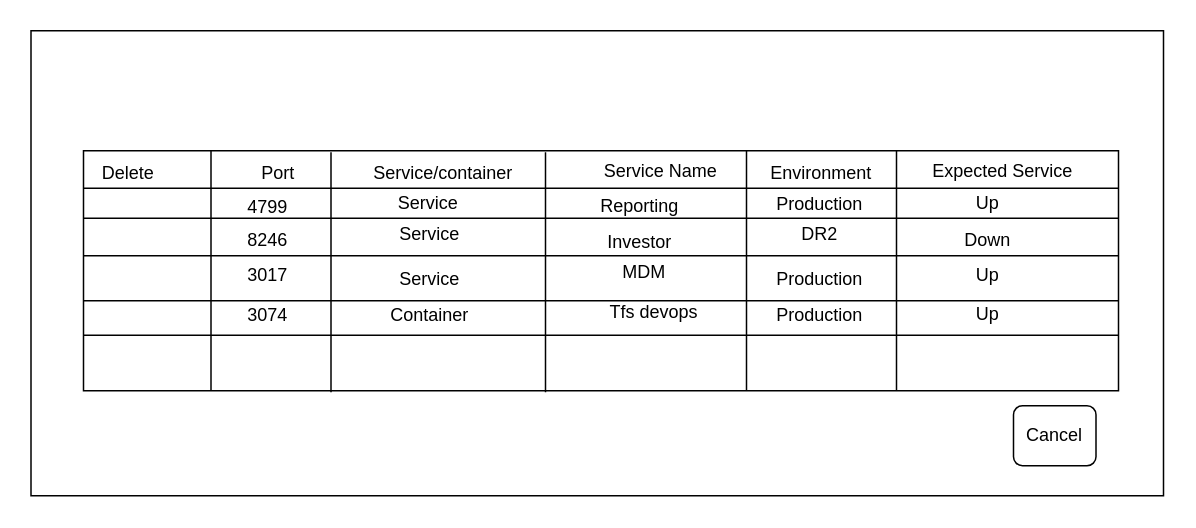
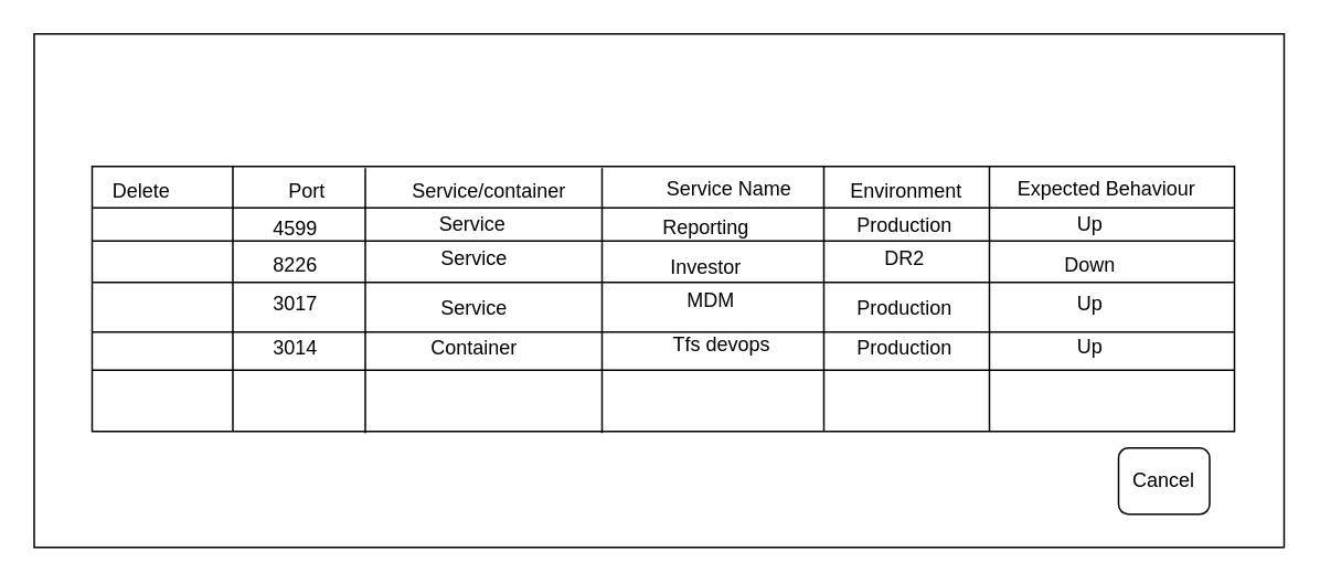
  <mxCell id="0" />
  <mxCell id="1" parent="0" />
  <mxCell id="2" value="" style="rounded=0;whiteSpace=wrap;html=1;" vertex="1" parent="1"><mxGeometry x="20" y="20" width="755" height="310" as="geometry" /></mxCell>
  <mxCell id="3" value="" style="rounded=0;whiteSpace=wrap;html=1;" vertex="1" parent="1"><mxGeometry x="55" y="100" width="690" height="160" as="geometry" /></mxCell>
  <mxCell id="4" value="Cancel" style="rounded=1;whiteSpace=wrap;html=1;" vertex="1" parent="1"><mxGeometry x="675" y="270" width="55" height="40" as="geometry" /></mxCell>
  <mxCell id="5" value="" style="line;strokeWidth=1;html=1;perimeter=backbonePerimeter;points=[];outlineConnect=0;" vertex="1" parent="1"><mxGeometry x="55" y="120" width="690" height="10" as="geometry" /></mxCell>
- <mxCell id="6" value="Expected Service" style="text;html=1;strokeColor=none;fillColor=none;align=center;verticalAlign=middle;whiteSpace=wrap;rounded=0;" vertex="1" parent="1"><mxGeometry x="603" y="104" width="130" height="20" as="geometry" /></mxCell>
+ <mxCell id="6" value="Expected Behaviour" style="text;html=1;strokeColor=none;fillColor=none;align=center;verticalAlign=middle;whiteSpace=wrap;rounded=0;" vertex="1" parent="1"><mxGeometry x="603" y="104" width="130" height="20" as="geometry" /></mxCell>
  <mxCell id="7" value="Environment" style="text;html=1;strokeColor=none;fillColor=none;align=center;verticalAlign=middle;whiteSpace=wrap;rounded=0;" vertex="1" parent="1"><mxGeometry x="517" y="100" width="60" height="30" as="geometry" /></mxCell>
  <mxCell id="8" value="Service Name" style="text;html=1;strokeColor=none;fillColor=none;align=center;verticalAlign=middle;whiteSpace=wrap;rounded=0;" vertex="1" parent="1"><mxGeometry x="385" y="104" width="110" height="20" as="geometry" /></mxCell>
  <mxCell id="9" value="Service/container" style="text;html=1;strokeColor=none;fillColor=none;align=center;verticalAlign=middle;whiteSpace=wrap;rounded=0;" vertex="1" parent="1"><mxGeometry x="265" y="100" width="60" height="30" as="geometry" /></mxCell>
  <mxCell id="10" value="Port" style="text;html=1;strokeColor=none;fillColor=none;align=center;verticalAlign=middle;whiteSpace=wrap;rounded=0;" vertex="1" parent="1"><mxGeometry x="155" y="100" width="60" height="30" as="geometry" /></mxCell>
  <mxCell id="11" value="Delete" style="text;html=1;strokeColor=none;fillColor=none;align=center;verticalAlign=middle;whiteSpace=wrap;rounded=0;" vertex="1" parent="1"><mxGeometry x="55" y="100" width="60" height="30" as="geometry" /></mxCell>
  <mxCell id="12" value="" style="line;strokeWidth=1;html=1;perimeter=backbonePerimeter;points=[];outlineConnect=0;" vertex="1" parent="1"><mxGeometry x="55" y="140" width="690" height="10" as="geometry" /></mxCell>
  <mxCell id="13" value="" style="line;strokeWidth=1;html=1;perimeter=backbonePerimeter;points=[];outlineConnect=0;" vertex="1" parent="1"><mxGeometry x="55" y="165" width="690" height="10" as="geometry" /></mxCell>
  <mxCell id="14" value="" style="line;strokeWidth=1;html=1;perimeter=backbonePerimeter;points=[];outlineConnect=0;" vertex="1" parent="1"><mxGeometry x="55" y="195" width="690" height="10" as="geometry" /></mxCell>
  <mxCell id="15" value="" style="line;strokeWidth=1;html=1;perimeter=backbonePerimeter;points=[];outlineConnect=0;" vertex="1" parent="1"><mxGeometry x="55" y="218" width="690" height="10" as="geometry" /></mxCell>
  <mxCell id="16" value="" style="line;strokeWidth=1;direction=south;html=1;perimeter=backbonePerimeter;points=[];outlineConnect=0;" vertex="1" parent="1"><mxGeometry x="135" y="100" width="10" height="160" as="geometry" /></mxCell>
  <mxCell id="17" value="" style="line;strokeWidth=1;direction=south;html=1;perimeter=backbonePerimeter;points=[];outlineConnect=0;" vertex="1" parent="1"><mxGeometry x="215" y="101" width="10" height="160" as="geometry" /></mxCell>
  <mxCell id="18" value="" style="line;strokeWidth=1;direction=south;html=1;perimeter=backbonePerimeter;points=[];outlineConnect=0;" vertex="1" parent="1"><mxGeometry x="358" y="101" width="10" height="160" as="geometry" /></mxCell>
  <mxCell id="19" value="" style="line;strokeWidth=1;direction=south;html=1;perimeter=backbonePerimeter;points=[];outlineConnect=0;" vertex="1" parent="1"><mxGeometry x="492" y="100" width="10" height="160" as="geometry" /></mxCell>
  <mxCell id="20" value="" style="line;strokeWidth=1;direction=south;html=1;perimeter=backbonePerimeter;points=[];outlineConnect=0;" vertex="1" parent="1"><mxGeometry x="592" y="100" width="10" height="160" as="geometry" /></mxCell>
  <mxCell id="21" value="Service" style="text;html=1;strokeColor=none;fillColor=none;align=center;verticalAlign=middle;whiteSpace=wrap;rounded=0;" vertex="1" parent="1"><mxGeometry x="255" y="120" width="60" height="30" as="geometry" /></mxCell>
  <mxCell id="22" value="Service" style="text;html=1;strokeColor=none;fillColor=none;align=center;verticalAlign=middle;whiteSpace=wrap;rounded=0;" vertex="1" parent="1"><mxGeometry x="256" y="141" width="60" height="30" as="geometry" /></mxCell>
  <mxCell id="23" value="Service" style="text;html=1;strokeColor=none;fillColor=none;align=center;verticalAlign=middle;whiteSpace=wrap;rounded=0;" vertex="1" parent="1"><mxGeometry x="256" y="171" width="60" height="30" as="geometry" /></mxCell>
  <mxCell id="24" value="Container" style="text;html=1;strokeColor=none;fillColor=none;align=center;verticalAlign=middle;whiteSpace=wrap;rounded=0;" vertex="1" parent="1"><mxGeometry x="256" y="195" width="60" height="30" as="geometry" /></mxCell>
- <mxCell id="25" value="4799" style="text;html=1;strokeColor=none;fillColor=none;align=center;verticalAlign=middle;whiteSpace=wrap;rounded=0;" vertex="1" parent="1"><mxGeometry x="148" y="123" width="60" height="30" as="geometry" /></mxCell>
- <mxCell id="26" value="8246" style="text;html=1;strokeColor=none;fillColor=none;align=center;verticalAlign=middle;whiteSpace=wrap;rounded=0;" vertex="1" parent="1"><mxGeometry x="148" y="145" width="60" height="30" as="geometry" /></mxCell>
+ <mxCell id="25" value="4599" style="text;html=1;strokeColor=none;fillColor=none;align=center;verticalAlign=middle;whiteSpace=wrap;rounded=0;" vertex="1" parent="1"><mxGeometry x="148" y="123" width="60" height="30" as="geometry" /></mxCell>
+ <mxCell id="26" value="8226" style="text;html=1;strokeColor=none;fillColor=none;align=center;verticalAlign=middle;whiteSpace=wrap;rounded=0;" vertex="1" parent="1"><mxGeometry x="148" y="145" width="60" height="30" as="geometry" /></mxCell>
  <mxCell id="27" value="3017" style="text;html=1;strokeColor=none;fillColor=none;align=center;verticalAlign=middle;whiteSpace=wrap;rounded=0;" vertex="1" parent="1"><mxGeometry x="148" y="168" width="60" height="30" as="geometry" /></mxCell>
- <mxCell id="28" value="3074" style="text;html=1;strokeColor=none;fillColor=none;align=center;verticalAlign=middle;whiteSpace=wrap;rounded=0;" vertex="1" parent="1"><mxGeometry x="148" y="195" width="60" height="30" as="geometry" /></mxCell>
+ <mxCell id="28" value="3014" style="text;html=1;strokeColor=none;fillColor=none;align=center;verticalAlign=middle;whiteSpace=wrap;rounded=0;" vertex="1" parent="1"><mxGeometry x="148" y="195" width="60" height="30" as="geometry" /></mxCell>
  <mxCell id="29" value="Production" style="text;html=1;strokeColor=none;fillColor=none;align=center;verticalAlign=middle;whiteSpace=wrap;rounded=0;" vertex="1" parent="1"><mxGeometry x="516" y="121" width="60" height="30" as="geometry" /></mxCell>
  <mxCell id="30" value="DR2" style="text;html=1;strokeColor=none;fillColor=none;align=center;verticalAlign=middle;whiteSpace=wrap;rounded=0;" vertex="1" parent="1"><mxGeometry x="516" y="141" width="60" height="30" as="geometry" /></mxCell>
  <mxCell id="31" value="Production" style="text;html=1;strokeColor=none;fillColor=none;align=center;verticalAlign=middle;whiteSpace=wrap;rounded=0;" vertex="1" parent="1"><mxGeometry x="516" y="171" width="60" height="30" as="geometry" /></mxCell>
  <mxCell id="32" value="Production" style="text;html=1;strokeColor=none;fillColor=none;align=center;verticalAlign=middle;whiteSpace=wrap;rounded=0;" vertex="1" parent="1"><mxGeometry x="516" y="195" width="60" height="30" as="geometry" /></mxCell>
  <mxCell id="33" value="Investor" style="text;html=1;strokeColor=none;fillColor=none;align=center;verticalAlign=middle;whiteSpace=wrap;rounded=0;" vertex="1" parent="1"><mxGeometry x="396" y="146" width="60" height="30" as="geometry" /></mxCell>
  <mxCell id="34" value="MDM" style="text;html=1;strokeColor=none;fillColor=none;align=center;verticalAlign=middle;whiteSpace=wrap;rounded=0;" vertex="1" parent="1"><mxGeometry x="399" y="166" width="60" height="30" as="geometry" /></mxCell>
  <mxCell id="35" value="Reporting" style="text;html=1;strokeColor=none;fillColor=none;align=center;verticalAlign=middle;whiteSpace=wrap;rounded=0;" vertex="1" parent="1"><mxGeometry x="396" y="122" width="60" height="30" as="geometry" /></mxCell>
  <mxCell id="36" value="Tfs devops" style="text;html=1;strokeColor=none;fillColor=none;align=center;verticalAlign=middle;whiteSpace=wrap;rounded=0;" vertex="1" parent="1"><mxGeometry x="396" y="196" width="79" height="24" as="geometry" /></mxCell>
  <mxCell id="37" value="Down" style="text;html=1;strokeColor=none;fillColor=none;align=center;verticalAlign=middle;whiteSpace=wrap;rounded=0;" vertex="1" parent="1"><mxGeometry x="628" y="145" width="60" height="30" as="geometry" /></mxCell>
  <mxCell id="38" value="Up" style="text;html=1;strokeColor=none;fillColor=none;align=center;verticalAlign=middle;whiteSpace=wrap;rounded=0;" vertex="1" parent="1"><mxGeometry x="628" y="168" width="60" height="30" as="geometry" /></mxCell>
  <mxCell id="39" value="Up" style="text;html=1;strokeColor=none;fillColor=none;align=center;verticalAlign=middle;whiteSpace=wrap;rounded=0;" vertex="1" parent="1"><mxGeometry x="628" y="120" width="60" height="30" as="geometry" /></mxCell>
  <mxCell id="40" value="Up" style="text;html=1;strokeColor=none;fillColor=none;align=center;verticalAlign=middle;whiteSpace=wrap;rounded=0;" vertex="1" parent="1"><mxGeometry x="628" y="194" width="60" height="30" as="geometry" /></mxCell>
